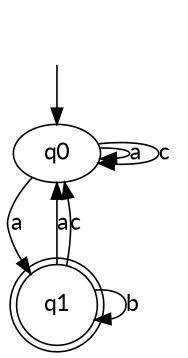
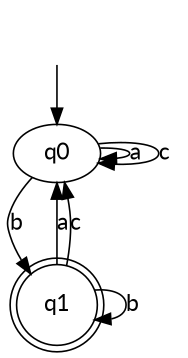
  digraph {
    fontname=Lato
    node [fontname=Lato]
    edge [fontname=Lato]
    "" [shape=none]
    q0
    q1 [shape=doublecircle]
    "" -> q0
    q0 -> q0 [label=a]
    q0 -> q0 [label=c]
-   q0 -> q1 [label=a]
+   q0 -> q1 [label=b]
    q1 -> q0 [label=a]
    q1 -> q0 [label=c]
    q1 -> q1 [label=b]
  }
